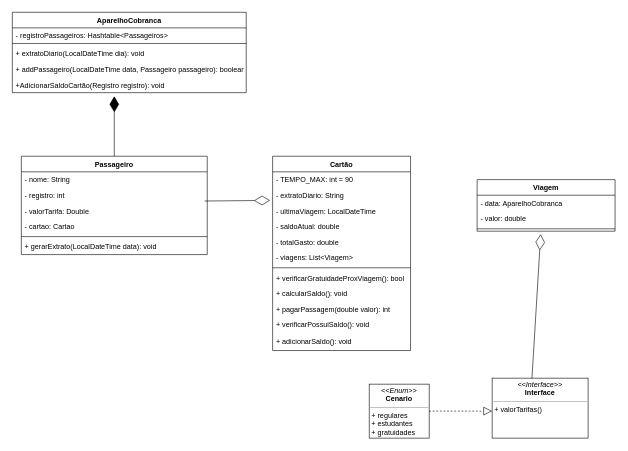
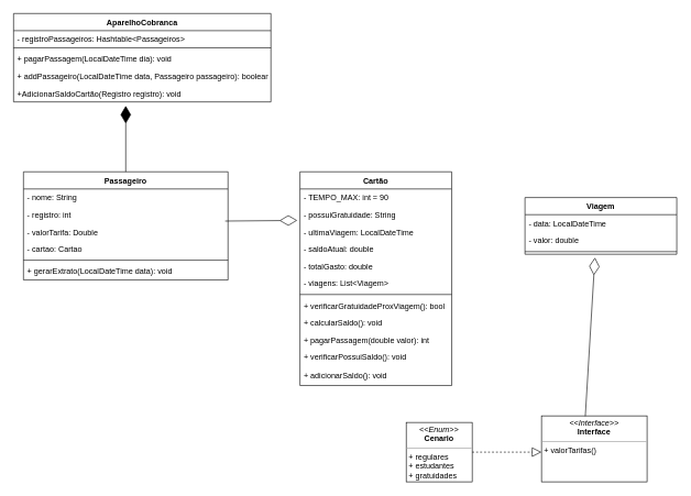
  <mxCell id="0" />
  <mxCell id="1" parent="0" />
  <mxCell id="2" value="Passageiro" style="swimlane;fontStyle=1;align=center;verticalAlign=top;childLayout=stackLayout;horizontal=1;startSize=26;horizontalStack=0;resizeParent=1;resizeParentMax=0;resizeLast=0;collapsible=1;marginBottom=0;" vertex="1" parent="1"><mxGeometry x="35" y="260" width="310" height="164" as="geometry" /></mxCell>
  <mxCell id="3" value="- nome: String" style="text;strokeColor=none;fillColor=none;align=left;verticalAlign=top;spacingLeft=4;spacingRight=4;overflow=hidden;rotatable=0;points=[[0,0.5],[1,0.5]];portConstraint=eastwest;" vertex="1" parent="2"><mxGeometry y="26" width="310" height="26" as="geometry" /></mxCell>
  <mxCell id="4" value="- registro: int" style="text;strokeColor=none;fillColor=none;align=left;verticalAlign=top;spacingLeft=4;spacingRight=4;overflow=hidden;rotatable=0;points=[[0,0.5],[1,0.5]];portConstraint=eastwest;" vertex="1" parent="2"><mxGeometry y="52" width="310" height="26" as="geometry" /></mxCell>
  <mxCell id="5" value="- valorTarifa: Double" style="text;strokeColor=none;fillColor=none;align=left;verticalAlign=top;spacingLeft=4;spacingRight=4;overflow=hidden;rotatable=0;points=[[0,0.5],[1,0.5]];portConstraint=eastwest;" vertex="1" parent="2"><mxGeometry y="78" width="310" height="26" as="geometry" /></mxCell>
  <mxCell id="6" value="- cartao: Cartao" style="text;strokeColor=none;fillColor=none;align=left;verticalAlign=top;spacingLeft=4;spacingRight=4;overflow=hidden;rotatable=0;points=[[0,0.5],[1,0.5]];portConstraint=eastwest;" vertex="1" parent="2"><mxGeometry y="104" width="310" height="26" as="geometry" /></mxCell>
  <mxCell id="7" value="" style="line;strokeWidth=1;fillColor=none;align=left;verticalAlign=middle;spacingTop=-1;spacingLeft=3;spacingRight=3;rotatable=0;labelPosition=right;points=[];portConstraint=eastwest;" vertex="1" parent="2"><mxGeometry y="130" width="310" height="8" as="geometry" /></mxCell>
  <mxCell id="8" value="+ gerarExtrato(LocalDateTime data): void" style="text;strokeColor=none;fillColor=none;align=left;verticalAlign=top;spacingLeft=4;spacingRight=4;overflow=hidden;rotatable=0;points=[[0,0.5],[1,0.5]];portConstraint=eastwest;" vertex="1" parent="2"><mxGeometry y="138" width="310" height="26" as="geometry" /></mxCell>
  <mxCell id="9" value="Cartão" style="swimlane;fontStyle=1;align=center;verticalAlign=top;childLayout=stackLayout;horizontal=1;startSize=26;horizontalStack=0;resizeParent=1;resizeParentMax=0;resizeLast=0;collapsible=1;marginBottom=0;" vertex="1" parent="1"><mxGeometry x="454" y="260" width="230" height="324" as="geometry" /></mxCell>
  <mxCell id="10" value="- TEMPO_MAX: int = 90" style="text;strokeColor=none;fillColor=none;align=left;verticalAlign=top;spacingLeft=4;spacingRight=4;overflow=hidden;rotatable=0;points=[[0,0.5],[1,0.5]];portConstraint=eastwest;" vertex="1" parent="9"><mxGeometry y="26" width="230" height="26" as="geometry" /></mxCell>
- <mxCell id="11" value="- extratoDiario: String" style="text;strokeColor=none;fillColor=none;align=left;verticalAlign=top;spacingLeft=4;spacingRight=4;overflow=hidden;rotatable=0;points=[[0,0.5],[1,0.5]];portConstraint=eastwest;" vertex="1" parent="9"><mxGeometry y="52" width="230" height="26" as="geometry" /></mxCell>
+ <mxCell id="11" value="- possuiGratuidade: String" style="text;strokeColor=none;fillColor=none;align=left;verticalAlign=top;spacingLeft=4;spacingRight=4;overflow=hidden;rotatable=0;points=[[0,0.5],[1,0.5]];portConstraint=eastwest;" vertex="1" parent="9"><mxGeometry y="52" width="230" height="26" as="geometry" /></mxCell>
  <mxCell id="12" value="- ultimaViagem: LocalDateTime" style="text;strokeColor=none;fillColor=none;align=left;verticalAlign=top;spacingLeft=4;spacingRight=4;overflow=hidden;rotatable=0;points=[[0,0.5],[1,0.5]];portConstraint=eastwest;" vertex="1" parent="9"><mxGeometry y="78" width="230" height="26" as="geometry" /></mxCell>
  <mxCell id="13" value="- saldoAtual: double" style="text;strokeColor=none;fillColor=none;align=left;verticalAlign=top;spacingLeft=4;spacingRight=4;overflow=hidden;rotatable=0;points=[[0,0.5],[1,0.5]];portConstraint=eastwest;" vertex="1" parent="9"><mxGeometry y="104" width="230" height="26" as="geometry" /></mxCell>
  <mxCell id="14" value="- totalGasto: double" style="text;strokeColor=none;fillColor=none;align=left;verticalAlign=top;spacingLeft=4;spacingRight=4;overflow=hidden;rotatable=0;points=[[0,0.5],[1,0.5]];portConstraint=eastwest;" vertex="1" parent="9"><mxGeometry y="130" width="230" height="26" as="geometry" /></mxCell>
  <mxCell id="15" value="- viagens: List&lt;Viagem&gt;" style="text;strokeColor=none;fillColor=none;align=left;verticalAlign=top;spacingLeft=4;spacingRight=4;overflow=hidden;rotatable=0;points=[[0,0.5],[1,0.5]];portConstraint=eastwest;" vertex="1" parent="9"><mxGeometry y="156" width="230" height="26" as="geometry" /></mxCell>
  <mxCell id="16" value="" style="line;strokeWidth=1;fillColor=none;align=left;verticalAlign=middle;spacingTop=-1;spacingLeft=3;spacingRight=3;rotatable=0;labelPosition=right;points=[];portConstraint=eastwest;" vertex="1" parent="9"><mxGeometry y="182" width="230" height="8" as="geometry" /></mxCell>
  <mxCell id="17" value="+ verificarGratuidadeProxViagem(): bool" style="text;strokeColor=none;fillColor=none;align=left;verticalAlign=top;spacingLeft=4;spacingRight=4;overflow=hidden;rotatable=0;points=[[0,0.5],[1,0.5]];portConstraint=eastwest;" vertex="1" parent="9"><mxGeometry y="190" width="230" height="26" as="geometry" /></mxCell>
  <mxCell id="18" value="+ calcularSaldo(): void" style="text;strokeColor=none;fillColor=none;align=left;verticalAlign=top;spacingLeft=4;spacingRight=4;overflow=hidden;rotatable=0;points=[[0,0.5],[1,0.5]];portConstraint=eastwest;" vertex="1" parent="9"><mxGeometry y="216" width="230" height="26" as="geometry" /></mxCell>
  <mxCell id="19" value="+ pagarPassagem(double valor): int" style="text;strokeColor=none;fillColor=none;align=left;verticalAlign=top;spacingLeft=4;spacingRight=4;overflow=hidden;rotatable=0;points=[[0,0.5],[1,0.5]];portConstraint=eastwest;" vertex="1" parent="9"><mxGeometry y="242" width="230" height="26" as="geometry" /></mxCell>
  <mxCell id="20" value="+ verificarPossuiSaldo(): void" style="text;strokeColor=none;fillColor=none;align=left;verticalAlign=top;spacingLeft=4;spacingRight=4;overflow=hidden;rotatable=0;points=[[0,0.5],[1,0.5]];portConstraint=eastwest;" vertex="1" parent="9"><mxGeometry y="268" width="230" height="28" as="geometry" /></mxCell>
  <mxCell id="21" value="+ adicionarSaldo(): void" style="text;strokeColor=none;fillColor=none;align=left;verticalAlign=top;spacingLeft=4;spacingRight=4;overflow=hidden;rotatable=0;points=[[0,0.5],[1,0.5]];portConstraint=eastwest;" vertex="1" parent="9"><mxGeometry y="296" width="230" height="28" as="geometry" /></mxCell>
  <mxCell id="22" value="&lt;p style=&quot;margin: 0px ; margin-top: 4px ; text-align: center&quot;&gt;&lt;i&gt;&amp;lt;&amp;lt;Enum&amp;gt;&amp;gt;&lt;/i&gt;&lt;br&gt;&lt;b&gt;Cenario&lt;/b&gt;&lt;/p&gt;&lt;hr size=&quot;1&quot;&gt;&lt;p style=&quot;margin: 0px ; margin-left: 4px&quot;&gt;+ regulares&lt;/p&gt;&lt;p style=&quot;margin: 0px ; margin-left: 4px&quot;&gt;+ estudantes&lt;/p&gt;&lt;p style=&quot;margin: 0px ; margin-left: 4px&quot;&gt;+ gratuidades&lt;/p&gt;&lt;p style=&quot;margin: 0px ; margin-left: 4px&quot;&gt;&lt;br&gt;&lt;/p&gt;" style="verticalAlign=top;align=left;overflow=fill;fontSize=12;fontFamily=Helvetica;html=1;" vertex="1" parent="1"><mxGeometry x="615" y="640" width="100" height="90" as="geometry" /></mxCell>
  <mxCell id="23" value="&lt;p style=&quot;margin: 0px ; margin-top: 4px ; text-align: center&quot;&gt;&lt;i&gt;&amp;lt;&amp;lt;Interface&amp;gt;&amp;gt;&lt;/i&gt;&lt;br&gt;&lt;b&gt;Interface&lt;/b&gt;&lt;/p&gt;&lt;hr size=&quot;1&quot;&gt;&lt;p style=&quot;margin: 0px ; margin-left: 4px&quot;&gt;+ valorTarifas()&lt;/p&gt;" style="verticalAlign=top;align=left;overflow=fill;fontSize=12;fontFamily=Helvetica;html=1;" vertex="1" parent="1"><mxGeometry x="820" y="630" width="160" height="100" as="geometry" /></mxCell>
  <mxCell id="24" value="" style="endArrow=block;dashed=1;endFill=0;endSize=12;html=1;exitX=1;exitY=0.5;exitDx=0;exitDy=0;entryX=0;entryY=0.55;entryDx=0;entryDy=0;entryPerimeter=0;" edge="1" parent="1" source="22" target="23"><mxGeometry width="160" relative="1" as="geometry"><mxPoint x="985" y="480" as="sourcePoint" /><mxPoint x="1145" y="480" as="targetPoint" /></mxGeometry></mxCell>
  <mxCell id="25" value="" style="endArrow=diamondThin;endFill=0;endSize=24;html=1;strokeColor=#000000;exitX=0.415;exitY=0.005;exitDx=0;exitDy=0;exitPerimeter=0;" edge="1" parent="1" source="23"><mxGeometry width="160" relative="1" as="geometry"><mxPoint x="985" y="460" as="sourcePoint" /><mxPoint x="901" y="390" as="targetPoint" /></mxGeometry></mxCell>
  <mxCell id="26" value="" style="endArrow=diamondThin;endFill=0;endSize=24;html=1;strokeColor=#000000;exitX=0.986;exitY=-0.128;exitDx=0;exitDy=0;entryX=-0.018;entryY=0.834;entryDx=0;entryDy=0;entryPerimeter=0;exitPerimeter=0;" edge="1" parent="1" source="5" target="11"><mxGeometry width="160" relative="1" as="geometry"><mxPoint x="210" y="540" as="sourcePoint" /><mxPoint x="210" y="450" as="targetPoint" /></mxGeometry></mxCell>
  <mxCell id="27" value="AparelhoCobranca" style="swimlane;fontStyle=1;align=center;verticalAlign=top;childLayout=stackLayout;horizontal=1;startSize=26;horizontalStack=0;resizeParent=1;resizeParentMax=0;resizeLast=0;collapsible=1;marginBottom=0;" vertex="1" parent="1"><mxGeometry x="20" y="20" width="390" height="134" as="geometry" /></mxCell>
  <mxCell id="28" value="- registroPassageiros: Hashtable&lt;Passageiros&gt;" style="text;strokeColor=none;fillColor=none;align=left;verticalAlign=top;spacingLeft=4;spacingRight=4;overflow=hidden;rotatable=0;points=[[0,0.5],[1,0.5]];portConstraint=eastwest;" vertex="1" parent="27"><mxGeometry y="26" width="390" height="22" as="geometry" /></mxCell>
  <mxCell id="29" value="" style="line;strokeWidth=1;fillColor=none;align=left;verticalAlign=middle;spacingTop=-1;spacingLeft=3;spacingRight=3;rotatable=0;labelPosition=right;points=[];portConstraint=eastwest;" vertex="1" parent="27"><mxGeometry y="48" width="390" height="8" as="geometry" /></mxCell>
- <mxCell id="30" value="+ extratoDiario(LocalDateTime dia): void" style="text;strokeColor=none;fillColor=none;align=left;verticalAlign=top;spacingLeft=4;spacingRight=4;overflow=hidden;rotatable=0;points=[[0,0.5],[1,0.5]];portConstraint=eastwest;" vertex="1" parent="27"><mxGeometry y="56" width="390" height="26" as="geometry" /></mxCell>
+ <mxCell id="30" value="+ pagarPassagem(LocalDateTime dia): void" style="text;strokeColor=none;fillColor=none;align=left;verticalAlign=top;spacingLeft=4;spacingRight=4;overflow=hidden;rotatable=0;points=[[0,0.5],[1,0.5]];portConstraint=eastwest;" vertex="1" parent="27"><mxGeometry y="56" width="390" height="26" as="geometry" /></mxCell>
  <mxCell id="31" value="+ addPassageiro(LocalDateTime data, Passageiro passageiro): boolean" style="text;strokeColor=none;fillColor=none;align=left;verticalAlign=top;spacingLeft=4;spacingRight=4;overflow=hidden;rotatable=0;points=[[0,0.5],[1,0.5]];portConstraint=eastwest;" vertex="1" parent="27"><mxGeometry y="82" width="390" height="26" as="geometry" /></mxCell>
  <mxCell id="32" value="+AdicionarSaldoCartão(Registro registro): void" style="text;strokeColor=none;fillColor=none;align=left;verticalAlign=top;spacingLeft=4;spacingRight=4;overflow=hidden;rotatable=0;points=[[0,0.5],[1,0.5]];portConstraint=eastwest;" vertex="1" parent="27"><mxGeometry y="108" width="390" height="26" as="geometry" /></mxCell>
  <mxCell id="33" value="" style="endArrow=diamondThin;endFill=1;endSize=24;html=1;strokeColor=#000000;exitX=0.5;exitY=0;exitDx=0;exitDy=0;" edge="1" parent="1" source="2"><mxGeometry width="160" relative="1" as="geometry"><mxPoint x="560" y="590" as="sourcePoint" /><mxPoint x="190" y="160" as="targetPoint" /></mxGeometry></mxCell>
  <mxCell id="34" value="Viagem" style="swimlane;fontStyle=1;align=center;verticalAlign=top;childLayout=stackLayout;horizontal=1;startSize=26;horizontalStack=0;resizeParent=1;resizeParentMax=0;resizeLast=0;collapsible=1;marginBottom=0;" vertex="1" parent="1"><mxGeometry x="795" y="299" width="230" height="86" as="geometry" /></mxCell>
- <mxCell id="35" value="- data: AparelhoCobranca" style="text;strokeColor=none;fillColor=none;align=left;verticalAlign=top;spacingLeft=4;spacingRight=4;overflow=hidden;rotatable=0;points=[[0,0.5],[1,0.5]];portConstraint=eastwest;" vertex="1" parent="34"><mxGeometry y="26" width="230" height="26" as="geometry" /></mxCell>
+ <mxCell id="35" value="- data: LocalDateTime" style="text;strokeColor=none;fillColor=none;align=left;verticalAlign=top;spacingLeft=4;spacingRight=4;overflow=hidden;rotatable=0;points=[[0,0.5],[1,0.5]];portConstraint=eastwest;" vertex="1" parent="34"><mxGeometry y="26" width="230" height="26" as="geometry" /></mxCell>
  <mxCell id="36" value="- valor: double" style="text;strokeColor=none;fillColor=none;align=left;verticalAlign=top;spacingLeft=4;spacingRight=4;overflow=hidden;rotatable=0;points=[[0,0.5],[1,0.5]];portConstraint=eastwest;" vertex="1" parent="34"><mxGeometry y="52" width="230" height="26" as="geometry" /></mxCell>
  <mxCell id="37" value="" style="line;strokeWidth=1;fillColor=none;align=left;verticalAlign=middle;spacingTop=-1;spacingLeft=3;spacingRight=3;rotatable=0;labelPosition=right;points=[];portConstraint=eastwest;" vertex="1" parent="34"><mxGeometry y="78" width="230" height="8" as="geometry" /></mxCell>
